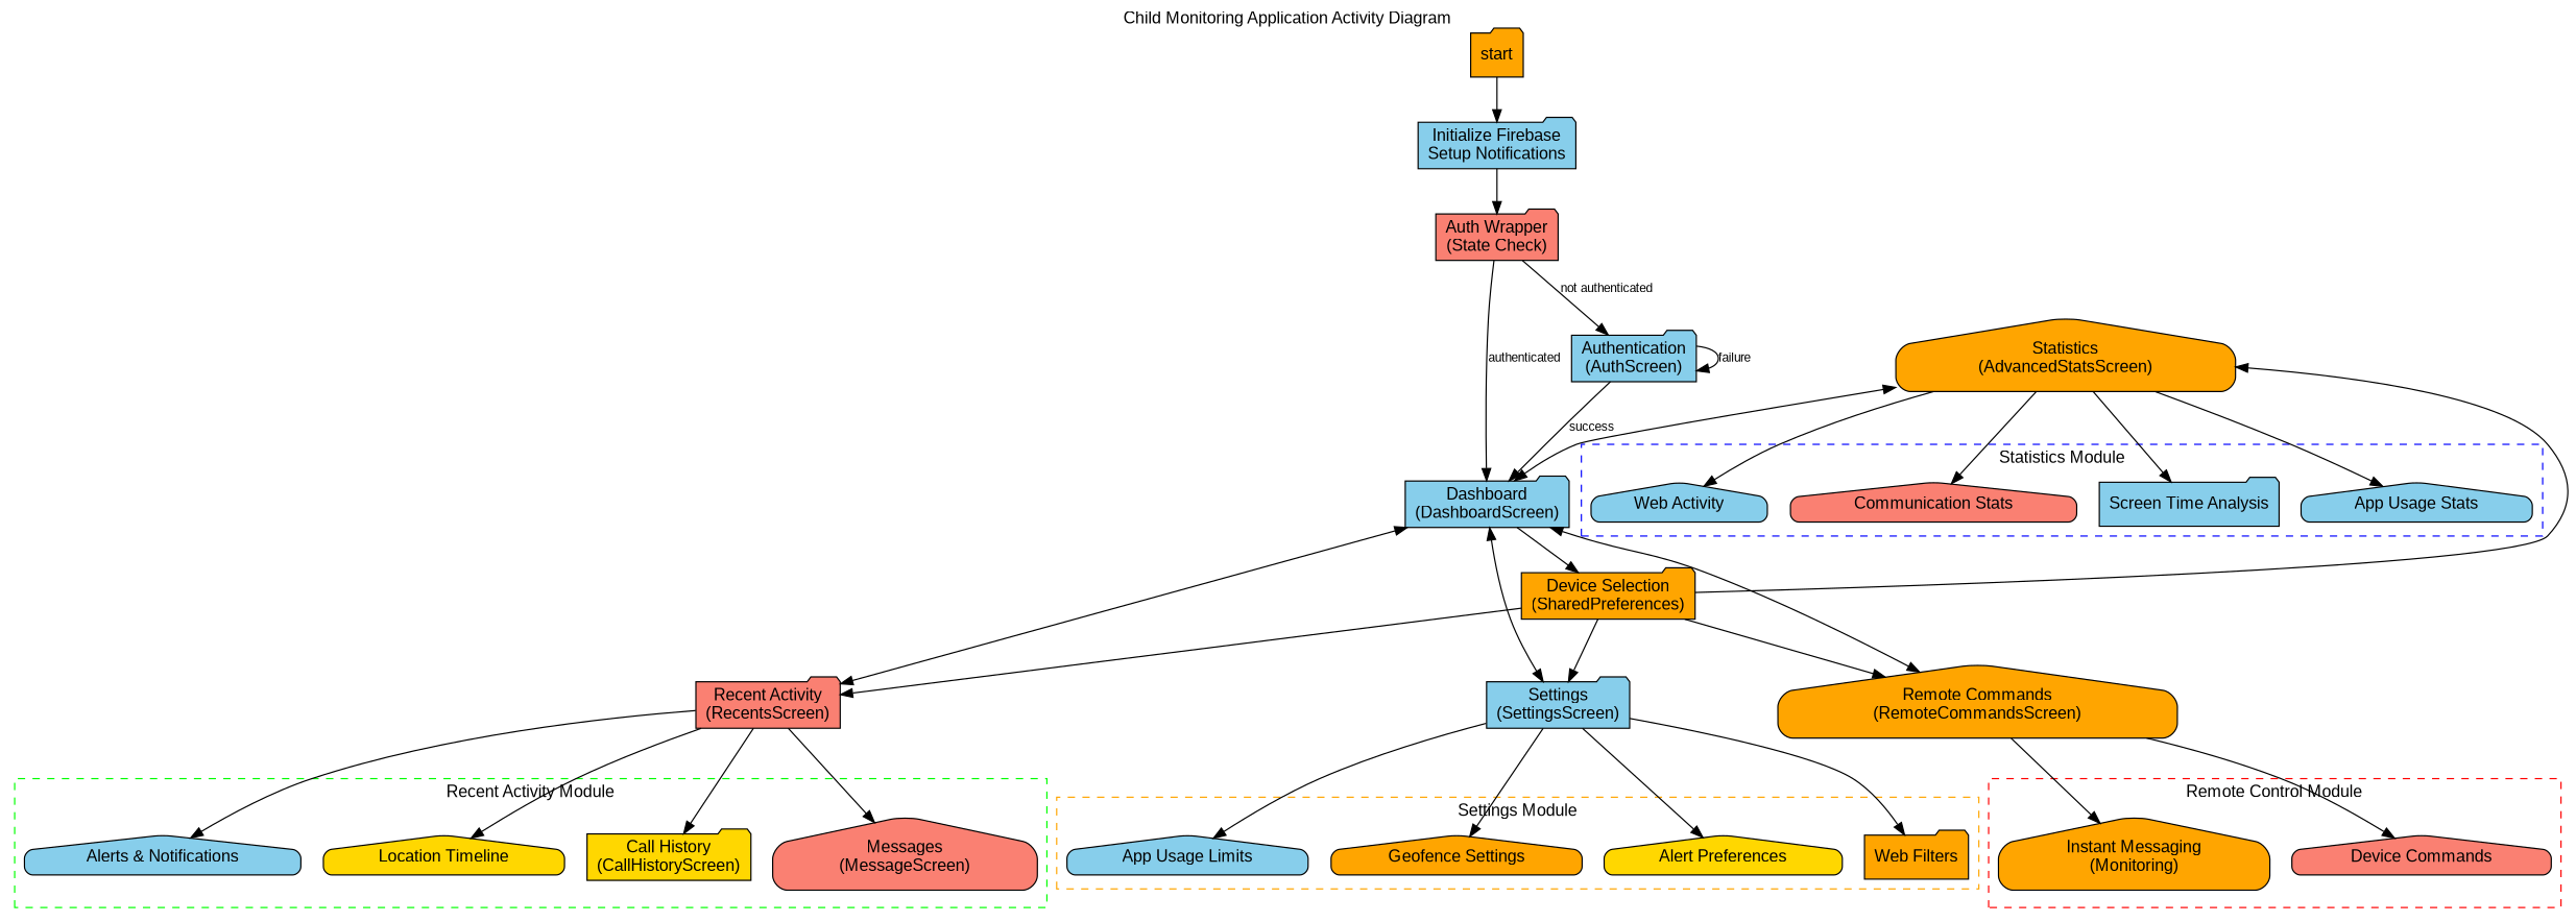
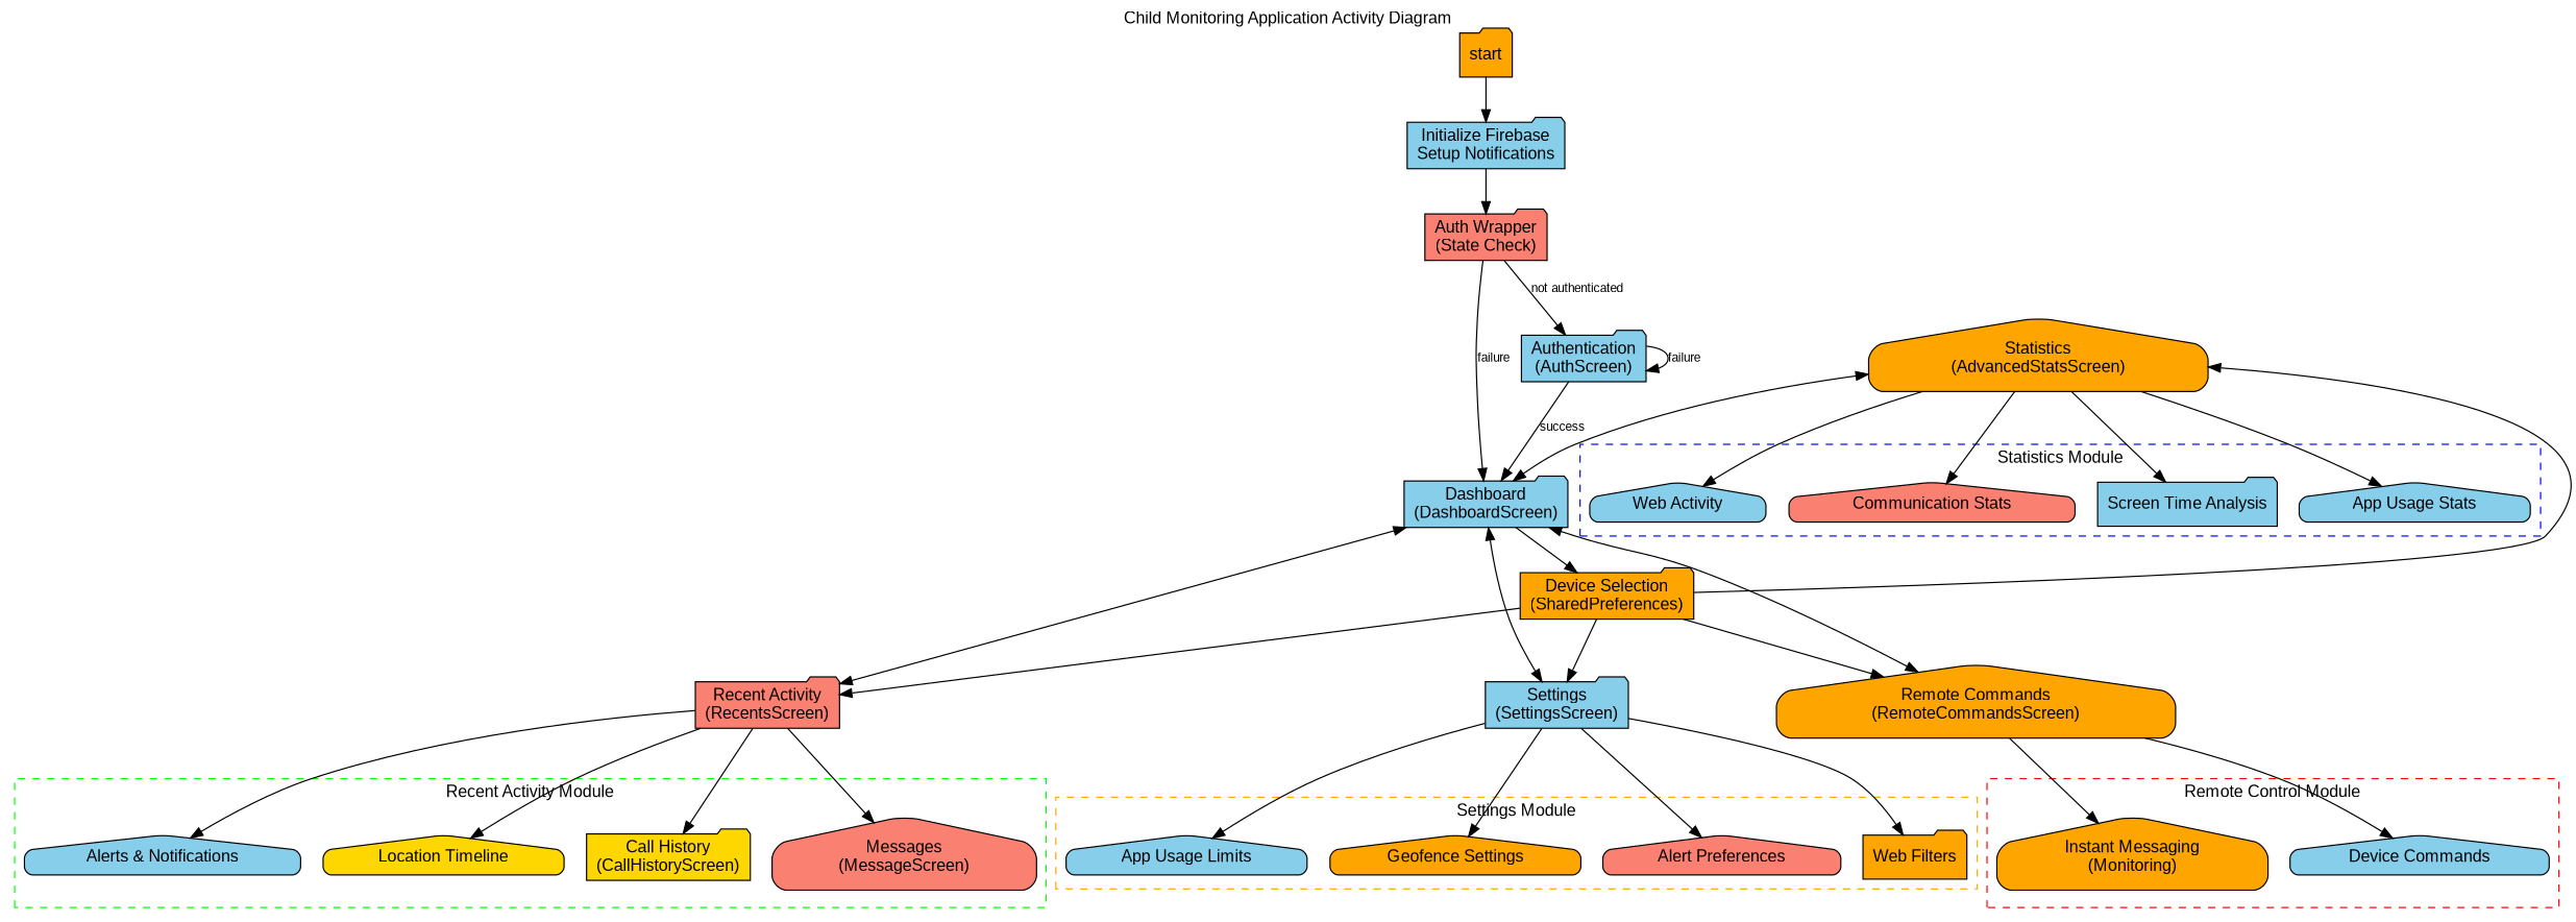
  digraph {
    fontname=Arial
    fontsize=14
    label="Child Monitoring Application Activity Diagram"
    labelloc=t
    rankdir=TB
    style=rounded
    node [fillcolor=skyblue fontname=Arial shape=house style="rounded,filled"]
    edge [fontname=Arial fontsize=10]
    n1 [fillcolor=orange label="Statistics\n(AdvancedStatsScreen)"]
    n2 [fillcolor=salmon label="Recent Activity\n(RecentsScreen)" shape=folder]
    n3 [label="Settings\n(SettingsScreen)" shape=folder]
    n4 [fillcolor=orange label="Remote Commands\n(RemoteCommandsScreen)"]
    n5 [label="Screen Time Analysis" shape=folder]
    n6 [label="App Usage Stats"]
    n7 [label="Web Activity"]
    n8 [fillcolor=salmon label="Communication Stats"]
    n9 [fillcolor=gold label="Call History\n(CallHistoryScreen)" shape=folder]
    n10 [fillcolor=salmon label="Messages\n(MessageScreen)"]
    n11 [label="Alerts & Notifications"]
    n12 [fillcolor=gold label="Location Timeline"]
-   n13 [fillcolor=gold label="Alert Preferences"]
+   n13 [fillcolor=salmon label="Alert Preferences"]
    n14 [fillcolor=orange label="Web Filters" shape=folder]
    n15 [label="App Usage Limits"]
    n16 [fillcolor=orange label="Geofence Settings"]
    n17 [fillcolor=orange label="Instant Messaging\n(Monitoring)"]
-   n18 [fillcolor=salmon label="Device Commands"]
+   n18 [label="Device Commands"]
    n19 [label="Dashboard\n(DashboardScreen)" shape=folder]
    start [fillcolor=orange shape=folder style=filled width=0.2]
    n21 [label="Initialize Firebase\nSetup Notifications" shape=folder]
    n22 [fillcolor=salmon label="Auth Wrapper\n(State Check)" shape=folder]
    n23 [label="Authentication\n(AuthScreen)" shape=folder]
    n24 [fillcolor=orange label="Device Selection\n(SharedPreferences)" shape=folder]
    subgraph sub_1 {
      n1
      n2
      n3
      n4
    }
    subgraph sub_2 {
      n5
      n6
      n7
      n8
    }
    subgraph sub_3 {
      n9
      n10
      n11
      n12
    }
    subgraph sub_4 {
      n13
      n14
      n15
      n16
    }
    subgraph sub_5 {
      n17
      n18
    }
    subgraph sub_6 {
      n1
      n2
      n3
      n4
    }
    subgraph cluster_7 {
      color=blue
      label="Statistics Module"
      style=dashed
      n5
      n6
      n7
      n8
    }
    subgraph cluster_8 {
      color=green
      label="Recent Activity Module"
      style=dashed
      n9
      n10
      n11
      n12
    }
    subgraph cluster_9 {
      color=orange
      label="Settings Module"
      style=dashed
      n13
      n14
      n15
      n16
    }
    subgraph cluster_10 {
      color=red
      label="Remote Control Module"
      style=dashed
      n17
      n18
    }
    n1 -> n5
    n1 -> n6
    n1 -> n7
    n1 -> n8
    n1 -> n19 [dir=both]
    n2 -> n9
    n2 -> n10
    n2 -> n11
    n2 -> n12
    n2 -> n19 [dir=both]
    n3 -> n13
    n3 -> n14
    n3 -> n15
    n3 -> n16
    n3 -> n19 [dir=both]
    n4 -> n17
    n4 -> n18
    n4 -> n19 [dir=both]
    n19 -> n24
    start -> n21
    n21 -> n22
-   n22 -> n19 [label=authenticated]
+   n22 -> n19 [label=failure]
    n22 -> n23 [label="not authenticated"]
    n23 -> n19 [label=success]
    n23 -> n23 [label=failure]
    n24 -> n1
    n24 -> n2
    n24 -> n3
    n24 -> n4
  }
